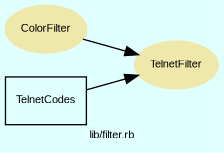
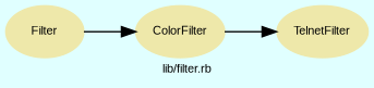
  digraph {
    bgcolor=lightcyan1
    compound=true
    fontname=Arial
    fontsize=8
    label="lib/filter.rb"
    rankdir=LR
    node [color=palegoldenrod fontcolor=black fontname=Arial fontsize=8 shape=ellipse style=filled]
    n1 [label=TelnetFilter]
+   n2 [label=Filter]
    n3 [label=ColorFilter]
-   n4 [color=black label=TelnetCodes shape=box fontcolor="" style=""]
+   n2 -> n3
    n3 -> n1
-   n4 -> n1
  }
